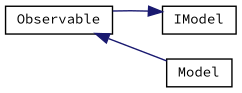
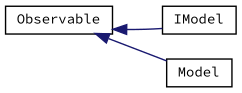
  digraph {
    fontname="Source Code Pro"
    rankdir=LR
    node [color=black fillcolor=white fontname="Source Code Pro" fontsize=10 shape=record style=filled]
    edge [color=midnightblue dir=back fontname="Source Code Pro" fontsize=10 labelfontname=Helvetica labelfontsize=10 style=solid]
    n1 [height=0.2 label=Observable width=0.4]
    n2 [height=0.2 label=IModel width=0.4]
    n3 [height=0.2 label=Model width=0.4]
-   n2 -> n1
+   n1 -> n2
    n1 -> n3
  }
